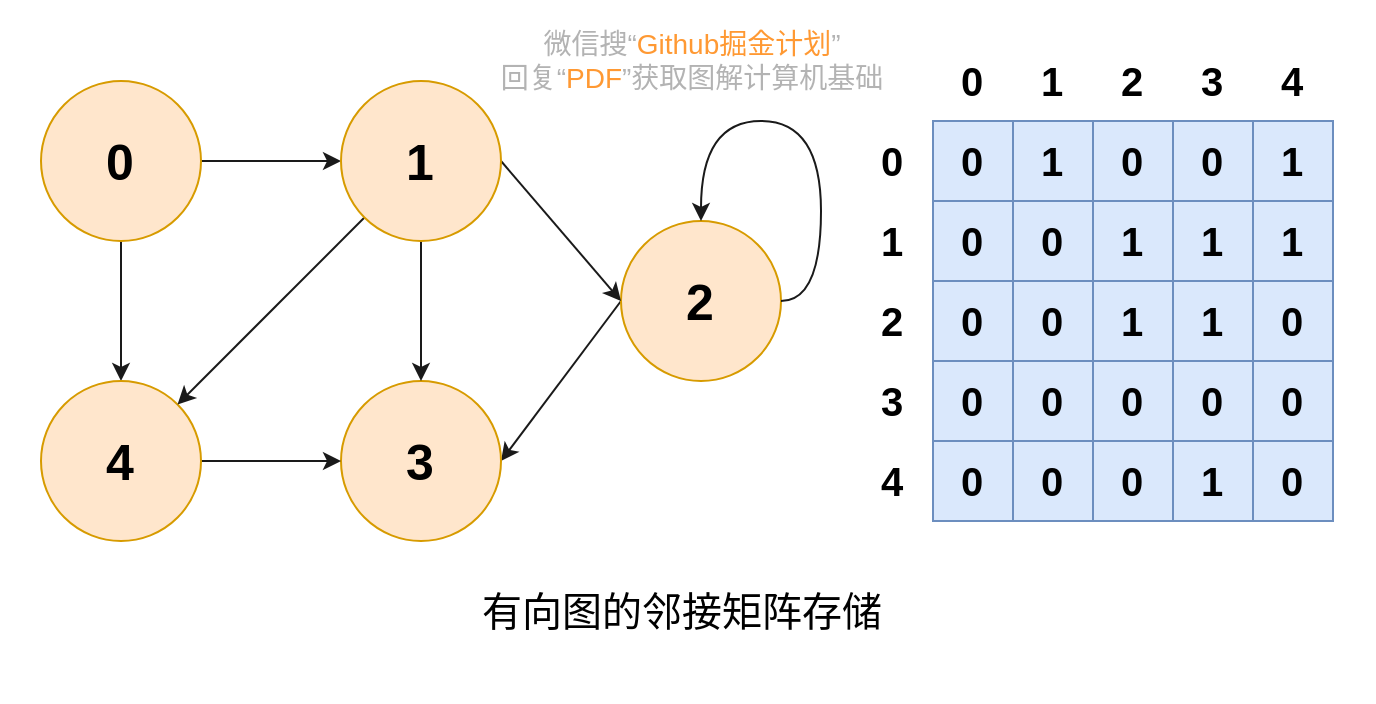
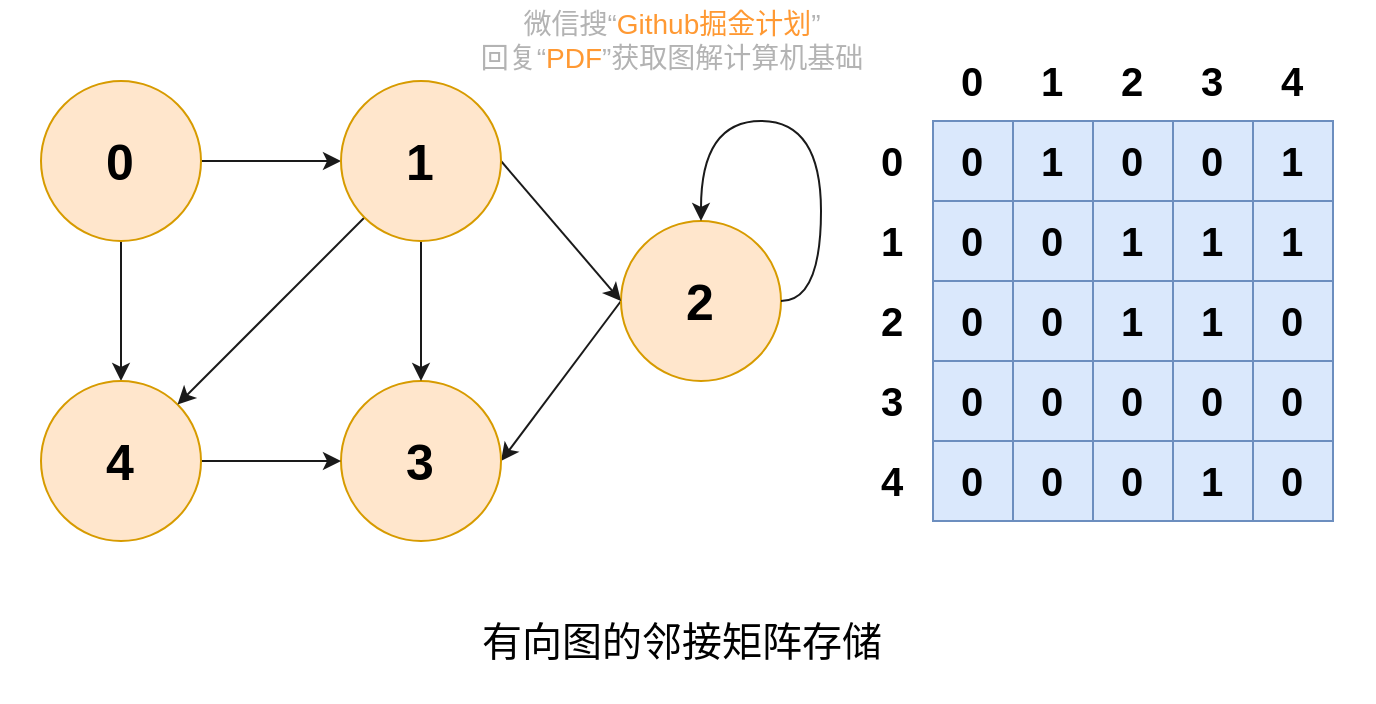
  <mxCell id="0" />
  <mxCell id="1" parent="0" />
  <mxCell id="2" style="edgeStyle=orthogonalEdgeStyle;rounded=0;orthogonalLoop=1;jettySize=auto;html=1;exitX=1;exitY=0.5;exitDx=0;exitDy=0;entryX=0;entryY=0.5;entryDx=0;entryDy=0;fontSize=20;fillColor=#ffe6cc;strokeColor=#1A1A1A;" edge="1" parent="1" source="4" target="13"><mxGeometry relative="1" as="geometry" /></mxCell>
  <mxCell id="3" style="edgeStyle=orthogonalEdgeStyle;rounded=0;orthogonalLoop=1;jettySize=auto;html=1;exitX=0.5;exitY=1;exitDx=0;exitDy=0;fontSize=20;fillColor=#ffe6cc;strokeColor=#1A1A1A;" edge="1" parent="1" source="4" target="9"><mxGeometry relative="1" as="geometry" /></mxCell>
  <mxCell id="4" value="&lt;b style=&quot;font-size: 25px&quot;&gt;0&lt;/b&gt;" style="ellipse;whiteSpace=wrap;html=1;aspect=fixed;fillColor=#ffe6cc;strokeColor=#d79b00;" vertex="1" parent="1"><mxGeometry x="20" y="40" width="80" height="80" as="geometry" /></mxCell>
  <mxCell id="5" style="edgeStyle=none;rounded=0;orthogonalLoop=1;jettySize=auto;html=1;exitX=0;exitY=0.5;exitDx=0;exitDy=0;entryX=1;entryY=0.5;entryDx=0;entryDy=0;fontSize=20;fillColor=#ffe6cc;strokeColor=#1A1A1A;" edge="1" parent="1" source="6" target="7"><mxGeometry relative="1" as="geometry" /></mxCell>
  <mxCell id="6" value="&lt;b style=&quot;font-size: 25px&quot;&gt;2&lt;/b&gt;" style="ellipse;whiteSpace=wrap;html=1;aspect=fixed;fillColor=#ffe6cc;strokeColor=#d79b00;" vertex="1" parent="1"><mxGeometry x="310" y="110" width="80" height="80" as="geometry" /></mxCell>
  <mxCell id="7" value="&lt;b style=&quot;font-size: 25px&quot;&gt;3&lt;/b&gt;" style="ellipse;whiteSpace=wrap;html=1;aspect=fixed;fillColor=#ffe6cc;strokeColor=#d79b00;" vertex="1" parent="1"><mxGeometry x="170" y="190" width="80" height="80" as="geometry" /></mxCell>
  <mxCell id="8" style="edgeStyle=none;rounded=0;orthogonalLoop=1;jettySize=auto;html=1;exitX=1;exitY=0.5;exitDx=0;exitDy=0;entryX=0;entryY=0.5;entryDx=0;entryDy=0;fontSize=20;fillColor=#ffe6cc;strokeColor=#1A1A1A;" edge="1" parent="1" source="9" target="7"><mxGeometry relative="1" as="geometry" /></mxCell>
  <mxCell id="9" value="&lt;b style=&quot;font-size: 25px&quot;&gt;4&lt;/b&gt;" style="ellipse;whiteSpace=wrap;html=1;aspect=fixed;fillColor=#ffe6cc;strokeColor=#d79b00;" vertex="1" parent="1"><mxGeometry x="20" y="190" width="80" height="80" as="geometry" /></mxCell>
  <mxCell id="10" style="rounded=0;orthogonalLoop=1;jettySize=auto;html=1;exitX=0;exitY=1;exitDx=0;exitDy=0;entryX=1;entryY=0;entryDx=0;entryDy=0;fontSize=20;fillColor=#ffe6cc;strokeColor=#1A1A1A;" edge="1" parent="1" source="13" target="9"><mxGeometry relative="1" as="geometry" /></mxCell>
  <mxCell id="11" style="edgeStyle=none;rounded=0;orthogonalLoop=1;jettySize=auto;html=1;exitX=0.5;exitY=1;exitDx=0;exitDy=0;fontSize=20;fillColor=#ffe6cc;strokeColor=#1A1A1A;" edge="1" parent="1" source="13" target="7"><mxGeometry relative="1" as="geometry" /></mxCell>
  <mxCell id="12" style="edgeStyle=none;rounded=0;orthogonalLoop=1;jettySize=auto;html=1;exitX=1;exitY=0.5;exitDx=0;exitDy=0;fontSize=20;entryX=0;entryY=0.5;entryDx=0;entryDy=0;fillColor=#ffe6cc;strokeColor=#1A1A1A;" edge="1" parent="1" source="13" target="6"><mxGeometry relative="1" as="geometry"><mxPoint x="266" y="180" as="targetPoint" /></mxGeometry></mxCell>
  <mxCell id="13" value="&lt;b style=&quot;font-size: 25px&quot;&gt;1&lt;/b&gt;" style="ellipse;whiteSpace=wrap;html=1;aspect=fixed;fillColor=#ffe6cc;strokeColor=#d79b00;" vertex="1" parent="1"><mxGeometry x="170" y="40" width="80" height="80" as="geometry" /></mxCell>
  <mxCell id="14" value="&lt;div&gt;&lt;span style=&quot;font-size: 20px&quot;&gt;&lt;b&gt;0&lt;/b&gt;&lt;/span&gt;&lt;/div&gt;" style="text;html=1;strokeColor=none;fillColor=none;align=center;verticalAlign=middle;whiteSpace=wrap;rounded=0;" vertex="1" parent="1"><mxGeometry x="466" y="30" width="40" height="20" as="geometry" /></mxCell>
  <mxCell id="15" value="&lt;div&gt;&lt;span style=&quot;font-size: 20px&quot;&gt;&lt;b&gt;1&lt;/b&gt;&lt;/span&gt;&lt;/div&gt;" style="text;html=1;strokeColor=none;fillColor=none;align=center;verticalAlign=middle;whiteSpace=wrap;rounded=0;" vertex="1" parent="1"><mxGeometry x="506" y="30" width="40" height="20" as="geometry" /></mxCell>
  <mxCell id="16" value="&lt;div&gt;&lt;span style=&quot;font-size: 20px&quot;&gt;&lt;b&gt;2&lt;/b&gt;&lt;/span&gt;&lt;/div&gt;" style="text;html=1;strokeColor=none;fillColor=none;align=center;verticalAlign=middle;whiteSpace=wrap;rounded=0;" vertex="1" parent="1"><mxGeometry x="546" y="30" width="40" height="20" as="geometry" /></mxCell>
  <mxCell id="17" value="&lt;div&gt;&lt;span style=&quot;font-size: 20px&quot;&gt;&lt;b&gt;3&lt;/b&gt;&lt;/span&gt;&lt;/div&gt;" style="text;html=1;strokeColor=none;fillColor=none;align=center;verticalAlign=middle;whiteSpace=wrap;rounded=0;" vertex="1" parent="1"><mxGeometry x="586" y="30" width="40" height="20" as="geometry" /></mxCell>
  <mxCell id="18" value="&lt;div&gt;&lt;span style=&quot;font-size: 20px&quot;&gt;&lt;b&gt;4&lt;/b&gt;&lt;/span&gt;&lt;/div&gt;" style="text;html=1;strokeColor=none;fillColor=none;align=center;verticalAlign=middle;whiteSpace=wrap;rounded=0;" vertex="1" parent="1"><mxGeometry x="626" y="30" width="40" height="20" as="geometry" /></mxCell>
  <mxCell id="19" value="&lt;div&gt;&lt;span style=&quot;font-size: 20px&quot;&gt;&lt;b&gt;4&lt;/b&gt;&lt;/span&gt;&lt;/div&gt;" style="text;html=1;strokeColor=none;fillColor=none;align=center;verticalAlign=middle;whiteSpace=wrap;rounded=0;" vertex="1" parent="1"><mxGeometry x="426" y="230" width="40" height="20" as="geometry" /></mxCell>
  <mxCell id="20" value="&lt;div&gt;&lt;span style=&quot;font-size: 20px&quot;&gt;&lt;b&gt;3&lt;/b&gt;&lt;/span&gt;&lt;/div&gt;" style="text;html=1;strokeColor=none;fillColor=none;align=center;verticalAlign=middle;whiteSpace=wrap;rounded=0;" vertex="1" parent="1"><mxGeometry x="426" y="190" width="40" height="20" as="geometry" /></mxCell>
  <mxCell id="21" value="&lt;div&gt;&lt;span style=&quot;font-size: 20px&quot;&gt;&lt;b&gt;2&lt;/b&gt;&lt;/span&gt;&lt;/div&gt;" style="text;html=1;strokeColor=none;fillColor=none;align=center;verticalAlign=middle;whiteSpace=wrap;rounded=0;" vertex="1" parent="1"><mxGeometry x="426" y="150" width="40" height="20" as="geometry" /></mxCell>
  <mxCell id="22" value="&lt;div&gt;&lt;span style=&quot;font-size: 20px&quot;&gt;&lt;b&gt;1&lt;/b&gt;&lt;/span&gt;&lt;/div&gt;" style="text;html=1;strokeColor=none;fillColor=none;align=center;verticalAlign=middle;whiteSpace=wrap;rounded=0;" vertex="1" parent="1"><mxGeometry x="426" y="110" width="40" height="20" as="geometry" /></mxCell>
  <mxCell id="23" value="&lt;div&gt;&lt;span style=&quot;font-size: 20px&quot;&gt;&lt;b&gt;0&lt;/b&gt;&lt;/span&gt;&lt;/div&gt;" style="text;html=1;strokeColor=none;fillColor=none;align=center;verticalAlign=middle;whiteSpace=wrap;rounded=0;" vertex="1" parent="1"><mxGeometry x="426" y="70" width="40" height="20" as="geometry" /></mxCell>
- <mxCell id="24" value="有向图的邻接矩阵存储" style="text;html=1;strokeColor=none;fillColor=none;align=center;verticalAlign=middle;whiteSpace=wrap;rounded=0;fontSize=20;" vertex="1" parent="1"><mxGeometry x="226" y="295" width="230" height="20" as="geometry" /></mxCell>
+ <mxCell id="24" value="有向图的邻接矩阵存储" style="text;html=1;strokeColor=none;fillColor=none;align=center;verticalAlign=middle;whiteSpace=wrap;rounded=0;fontSize=20;" vertex="1" parent="1"><mxGeometry x="226" y="310" width="230" height="20" as="geometry" /></mxCell>
  <mxCell id="25" style="edgeStyle=orthogonalEdgeStyle;rounded=0;orthogonalLoop=1;jettySize=auto;html=1;exitX=1;exitY=0.5;exitDx=0;exitDy=0;entryX=0.5;entryY=0;entryDx=0;entryDy=0;fontSize=20;curved=1;fillColor=#ffe6cc;strokeColor=#1A1A1A;" edge="1" parent="1" source="6" target="6"><mxGeometry relative="1" as="geometry"><Array as="points"><mxPoint x="410" y="150" /><mxPoint x="410" y="60" /><mxPoint x="350" y="60" /></Array></mxGeometry></mxCell>
  <mxCell id="26" value="" style="shape=table;html=1;whiteSpace=wrap;startSize=0;container=1;collapsible=0;childLayout=tableLayout;fontSize=20;fontStyle=1;fillColor=#dae8fc;strokeColor=#6c8ebf;" vertex="1" parent="1"><mxGeometry x="466" y="60" width="200" height="200" as="geometry" /></mxCell>
  <mxCell id="27" value="" style="shape=partialRectangle;html=1;whiteSpace=wrap;collapsible=0;dropTarget=0;pointerEvents=0;fillColor=none;top=0;left=0;bottom=0;right=0;points=[[0,0.5],[1,0.5]];portConstraint=eastwest;fontSize=20;fontStyle=1" vertex="1" parent="26"><mxGeometry width="200" height="40" as="geometry" /></mxCell>
  <mxCell id="28" value="0" style="shape=partialRectangle;html=1;whiteSpace=wrap;connectable=0;overflow=hidden;fillColor=none;top=0;left=0;bottom=0;right=0;fontSize=20;fontStyle=1" vertex="1" parent="27"><mxGeometry width="40" height="40" as="geometry" /></mxCell>
  <mxCell id="29" value="1" style="shape=partialRectangle;html=1;whiteSpace=wrap;connectable=0;overflow=hidden;fillColor=none;top=0;left=0;bottom=0;right=0;fontSize=20;fontStyle=1" vertex="1" parent="27"><mxGeometry x="40" width="40" height="40" as="geometry" /></mxCell>
  <mxCell id="30" value="0" style="shape=partialRectangle;html=1;whiteSpace=wrap;connectable=0;overflow=hidden;fillColor=none;top=0;left=0;bottom=0;right=0;fontSize=20;fontStyle=1" vertex="1" parent="27"><mxGeometry x="80" width="40" height="40" as="geometry" /></mxCell>
  <mxCell id="31" value="0" style="shape=partialRectangle;html=1;whiteSpace=wrap;connectable=0;overflow=hidden;fillColor=none;top=0;left=0;bottom=0;right=0;fontSize=20;fontStyle=1" vertex="1" parent="27"><mxGeometry x="120" width="40" height="40" as="geometry" /></mxCell>
  <mxCell id="32" value="1" style="shape=partialRectangle;html=1;whiteSpace=wrap;connectable=0;overflow=hidden;fillColor=none;top=0;left=0;bottom=0;right=0;fontSize=20;fontStyle=1" vertex="1" parent="27"><mxGeometry x="160" width="40" height="40" as="geometry" /></mxCell>
  <mxCell id="33" value="" style="shape=partialRectangle;html=1;whiteSpace=wrap;collapsible=0;dropTarget=0;pointerEvents=0;fillColor=none;top=0;left=0;bottom=0;right=0;points=[[0,0.5],[1,0.5]];portConstraint=eastwest;fontSize=20;fontStyle=1" vertex="1" parent="26"><mxGeometry y="40" width="200" height="40" as="geometry" /></mxCell>
  <mxCell id="34" value="0" style="shape=partialRectangle;html=1;whiteSpace=wrap;connectable=0;overflow=hidden;fillColor=none;top=0;left=0;bottom=0;right=0;fontSize=20;fontStyle=1" vertex="1" parent="33"><mxGeometry width="40" height="40" as="geometry" /></mxCell>
  <mxCell id="35" value="0" style="shape=partialRectangle;html=1;whiteSpace=wrap;connectable=0;overflow=hidden;fillColor=none;top=0;left=0;bottom=0;right=0;fontSize=20;fontStyle=1" vertex="1" parent="33"><mxGeometry x="40" width="40" height="40" as="geometry" /></mxCell>
  <mxCell id="36" value="1" style="shape=partialRectangle;html=1;whiteSpace=wrap;connectable=0;overflow=hidden;fillColor=none;top=0;left=0;bottom=0;right=0;fontSize=20;fontStyle=1" vertex="1" parent="33"><mxGeometry x="80" width="40" height="40" as="geometry" /></mxCell>
  <mxCell id="37" value="1" style="shape=partialRectangle;html=1;whiteSpace=wrap;connectable=0;overflow=hidden;fillColor=none;top=0;left=0;bottom=0;right=0;fontSize=20;fontStyle=1" vertex="1" parent="33"><mxGeometry x="120" width="40" height="40" as="geometry" /></mxCell>
  <mxCell id="38" value="1" style="shape=partialRectangle;html=1;whiteSpace=wrap;connectable=0;overflow=hidden;fillColor=none;top=0;left=0;bottom=0;right=0;fontSize=20;fontStyle=1" vertex="1" parent="33"><mxGeometry x="160" width="40" height="40" as="geometry" /></mxCell>
  <mxCell id="39" value="" style="shape=partialRectangle;html=1;whiteSpace=wrap;collapsible=0;dropTarget=0;pointerEvents=0;fillColor=none;top=0;left=0;bottom=0;right=0;points=[[0,0.5],[1,0.5]];portConstraint=eastwest;fontSize=20;fontStyle=1" vertex="1" parent="26"><mxGeometry y="80" width="200" height="40" as="geometry" /></mxCell>
  <mxCell id="40" value="0" style="shape=partialRectangle;html=1;whiteSpace=wrap;connectable=0;overflow=hidden;fillColor=none;top=0;left=0;bottom=0;right=0;fontSize=20;fontStyle=1" vertex="1" parent="39"><mxGeometry width="40" height="40" as="geometry" /></mxCell>
  <mxCell id="41" value="0" style="shape=partialRectangle;html=1;whiteSpace=wrap;connectable=0;overflow=hidden;fillColor=none;top=0;left=0;bottom=0;right=0;fontSize=20;fontStyle=1" vertex="1" parent="39"><mxGeometry x="40" width="40" height="40" as="geometry" /></mxCell>
  <mxCell id="42" value="1" style="shape=partialRectangle;html=1;whiteSpace=wrap;connectable=0;overflow=hidden;fillColor=none;top=0;left=0;bottom=0;right=0;fontSize=20;fontStyle=1" vertex="1" parent="39"><mxGeometry x="80" width="40" height="40" as="geometry" /></mxCell>
  <mxCell id="43" value="1" style="shape=partialRectangle;html=1;whiteSpace=wrap;connectable=0;overflow=hidden;fillColor=none;top=0;left=0;bottom=0;right=0;fontSize=20;fontStyle=1" vertex="1" parent="39"><mxGeometry x="120" width="40" height="40" as="geometry" /></mxCell>
  <mxCell id="44" value="0" style="shape=partialRectangle;html=1;whiteSpace=wrap;connectable=0;overflow=hidden;fillColor=none;top=0;left=0;bottom=0;right=0;fontSize=20;fontStyle=1" vertex="1" parent="39"><mxGeometry x="160" width="40" height="40" as="geometry" /></mxCell>
  <mxCell id="45" value="" style="shape=partialRectangle;html=1;whiteSpace=wrap;collapsible=0;dropTarget=0;pointerEvents=0;fillColor=none;top=0;left=0;bottom=0;right=0;points=[[0,0.5],[1,0.5]];portConstraint=eastwest;fontSize=20;fontStyle=1" vertex="1" parent="26"><mxGeometry y="120" width="200" height="40" as="geometry" /></mxCell>
  <mxCell id="46" value="0" style="shape=partialRectangle;html=1;whiteSpace=wrap;connectable=0;overflow=hidden;fillColor=none;top=0;left=0;bottom=0;right=0;fontSize=20;fontStyle=1" vertex="1" parent="45"><mxGeometry width="40" height="40" as="geometry" /></mxCell>
  <mxCell id="47" value="0" style="shape=partialRectangle;html=1;whiteSpace=wrap;connectable=0;overflow=hidden;fillColor=none;top=0;left=0;bottom=0;right=0;fontSize=20;fontStyle=1" vertex="1" parent="45"><mxGeometry x="40" width="40" height="40" as="geometry" /></mxCell>
  <mxCell id="48" value="0" style="shape=partialRectangle;html=1;whiteSpace=wrap;connectable=0;overflow=hidden;fillColor=none;top=0;left=0;bottom=0;right=0;fontSize=20;fontStyle=1" vertex="1" parent="45"><mxGeometry x="80" width="40" height="40" as="geometry" /></mxCell>
  <mxCell id="49" value="0" style="shape=partialRectangle;html=1;whiteSpace=wrap;connectable=0;overflow=hidden;fillColor=none;top=0;left=0;bottom=0;right=0;fontSize=20;fontStyle=1" vertex="1" parent="45"><mxGeometry x="120" width="40" height="40" as="geometry" /></mxCell>
  <mxCell id="50" value="0" style="shape=partialRectangle;html=1;whiteSpace=wrap;connectable=0;overflow=hidden;fillColor=none;top=0;left=0;bottom=0;right=0;fontSize=20;fontStyle=1" vertex="1" parent="45"><mxGeometry x="160" width="40" height="40" as="geometry" /></mxCell>
  <mxCell id="51" value="" style="shape=partialRectangle;html=1;whiteSpace=wrap;collapsible=0;dropTarget=0;pointerEvents=0;fillColor=none;top=0;left=0;bottom=0;right=0;points=[[0,0.5],[1,0.5]];portConstraint=eastwest;fontSize=20;fontStyle=1" vertex="1" parent="26"><mxGeometry y="160" width="200" height="40" as="geometry" /></mxCell>
  <mxCell id="52" value="0" style="shape=partialRectangle;html=1;whiteSpace=wrap;connectable=0;overflow=hidden;fillColor=none;top=0;left=0;bottom=0;right=0;fontSize=20;fontStyle=1" vertex="1" parent="51"><mxGeometry width="40" height="40" as="geometry" /></mxCell>
  <mxCell id="53" value="0" style="shape=partialRectangle;html=1;whiteSpace=wrap;connectable=0;overflow=hidden;fillColor=none;top=0;left=0;bottom=0;right=0;fontSize=20;fontStyle=1" vertex="1" parent="51"><mxGeometry x="40" width="40" height="40" as="geometry" /></mxCell>
  <mxCell id="54" value="0" style="shape=partialRectangle;html=1;whiteSpace=wrap;connectable=0;overflow=hidden;fillColor=none;top=0;left=0;bottom=0;right=0;fontSize=20;fontStyle=1" vertex="1" parent="51"><mxGeometry x="80" width="40" height="40" as="geometry" /></mxCell>
  <mxCell id="55" value="1" style="shape=partialRectangle;html=1;whiteSpace=wrap;connectable=0;overflow=hidden;fillColor=none;top=0;left=0;bottom=0;right=0;fontSize=20;fontStyle=1" vertex="1" parent="51"><mxGeometry x="120" width="40" height="40" as="geometry" /></mxCell>
  <mxCell id="56" value="0" style="shape=partialRectangle;html=1;whiteSpace=wrap;connectable=0;overflow=hidden;fillColor=none;top=0;left=0;bottom=0;right=0;fontSize=20;fontStyle=1" vertex="1" parent="51"><mxGeometry x="160" width="40" height="40" as="geometry" /></mxCell>
- <mxCell id="57" value="微信搜“&lt;font color=&quot;#ff9933&quot;&gt;Github掘金计划&lt;/font&gt;”&lt;br style=&quot;font-size: 14px&quot;&gt;回复“&lt;font color=&quot;#ff9933&quot;&gt;PDF&lt;/font&gt;”获取图解计算机基础" style="text;html=1;strokeColor=none;fillColor=none;align=center;verticalAlign=middle;whiteSpace=wrap;rounded=0;labelBackgroundColor=none;fontSize=14;fontColor=#B3B3B3;" vertex="1" parent="1"><mxGeometry x="236" y="20" width="220" height="20" as="geometry" /></mxCell>
+ <mxCell id="57" value="微信搜“&lt;font color=&quot;#ff9933&quot;&gt;Github掘金计划&lt;/font&gt;”&lt;br style=&quot;font-size: 14px&quot;&gt;回复“&lt;font color=&quot;#ff9933&quot;&gt;PDF&lt;/font&gt;”获取图解计算机基础" style="text;html=1;strokeColor=none;fillColor=none;align=center;verticalAlign=middle;whiteSpace=wrap;rounded=0;labelBackgroundColor=none;fontSize=14;fontColor=#B3B3B3;" vertex="1" parent="1"><mxGeometry x="226" y="10" width="220" height="20" as="geometry" /></mxCell>
